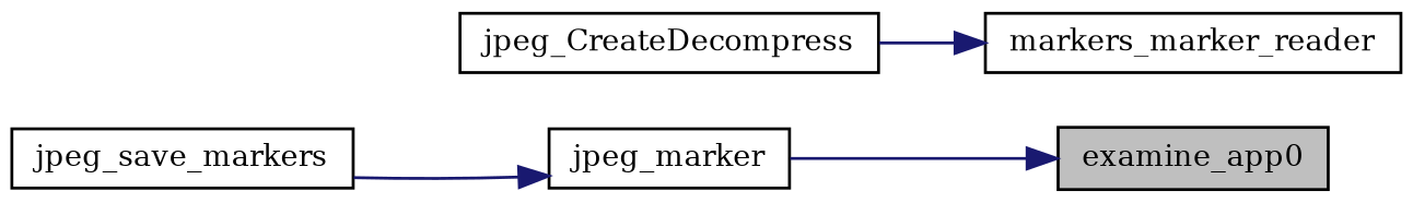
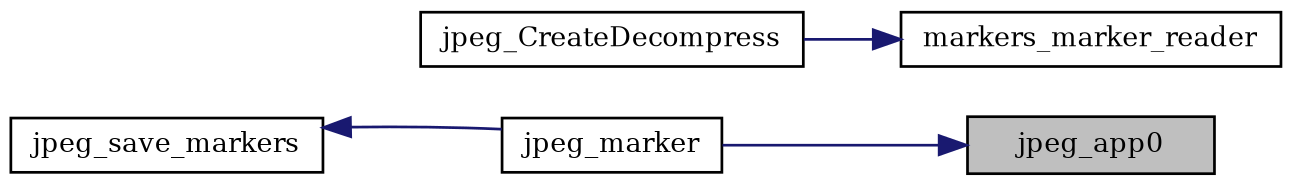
  digraph {
    fontname="DejaVu Serif"
    rankdir=RL
    node [color=black fontname="DejaVu Serif" fontsize=10 shape=record]
    edge [color=midnightblue dir=back fontname="DejaVu Serif" fontsize=10 labelfontname=Helvetica labelfontsize=10 style=solid]
-   n1 [fillcolor=grey75 fontcolor=black height=0.2 label=examine_app0 style=filled width=0.4]
+   n1 [fillcolor=grey75 fontcolor=black height=0.2 label=jpeg_app0 style=filled width=0.4]
    n2 [height=0.2 label=jpeg_marker width=0.4]
    n3 [height=0.2 label=jpeg_save_markers width=0.4]
    n4 [height=0.2 label=markers_marker_reader width=0.4]
    n5 [height=0.2 label=jpeg_CreateDecompress width=0.4]
    n1 -> n2
-   n2 -> n3
+   n3 -> n2
    n4 -> n5
  }
